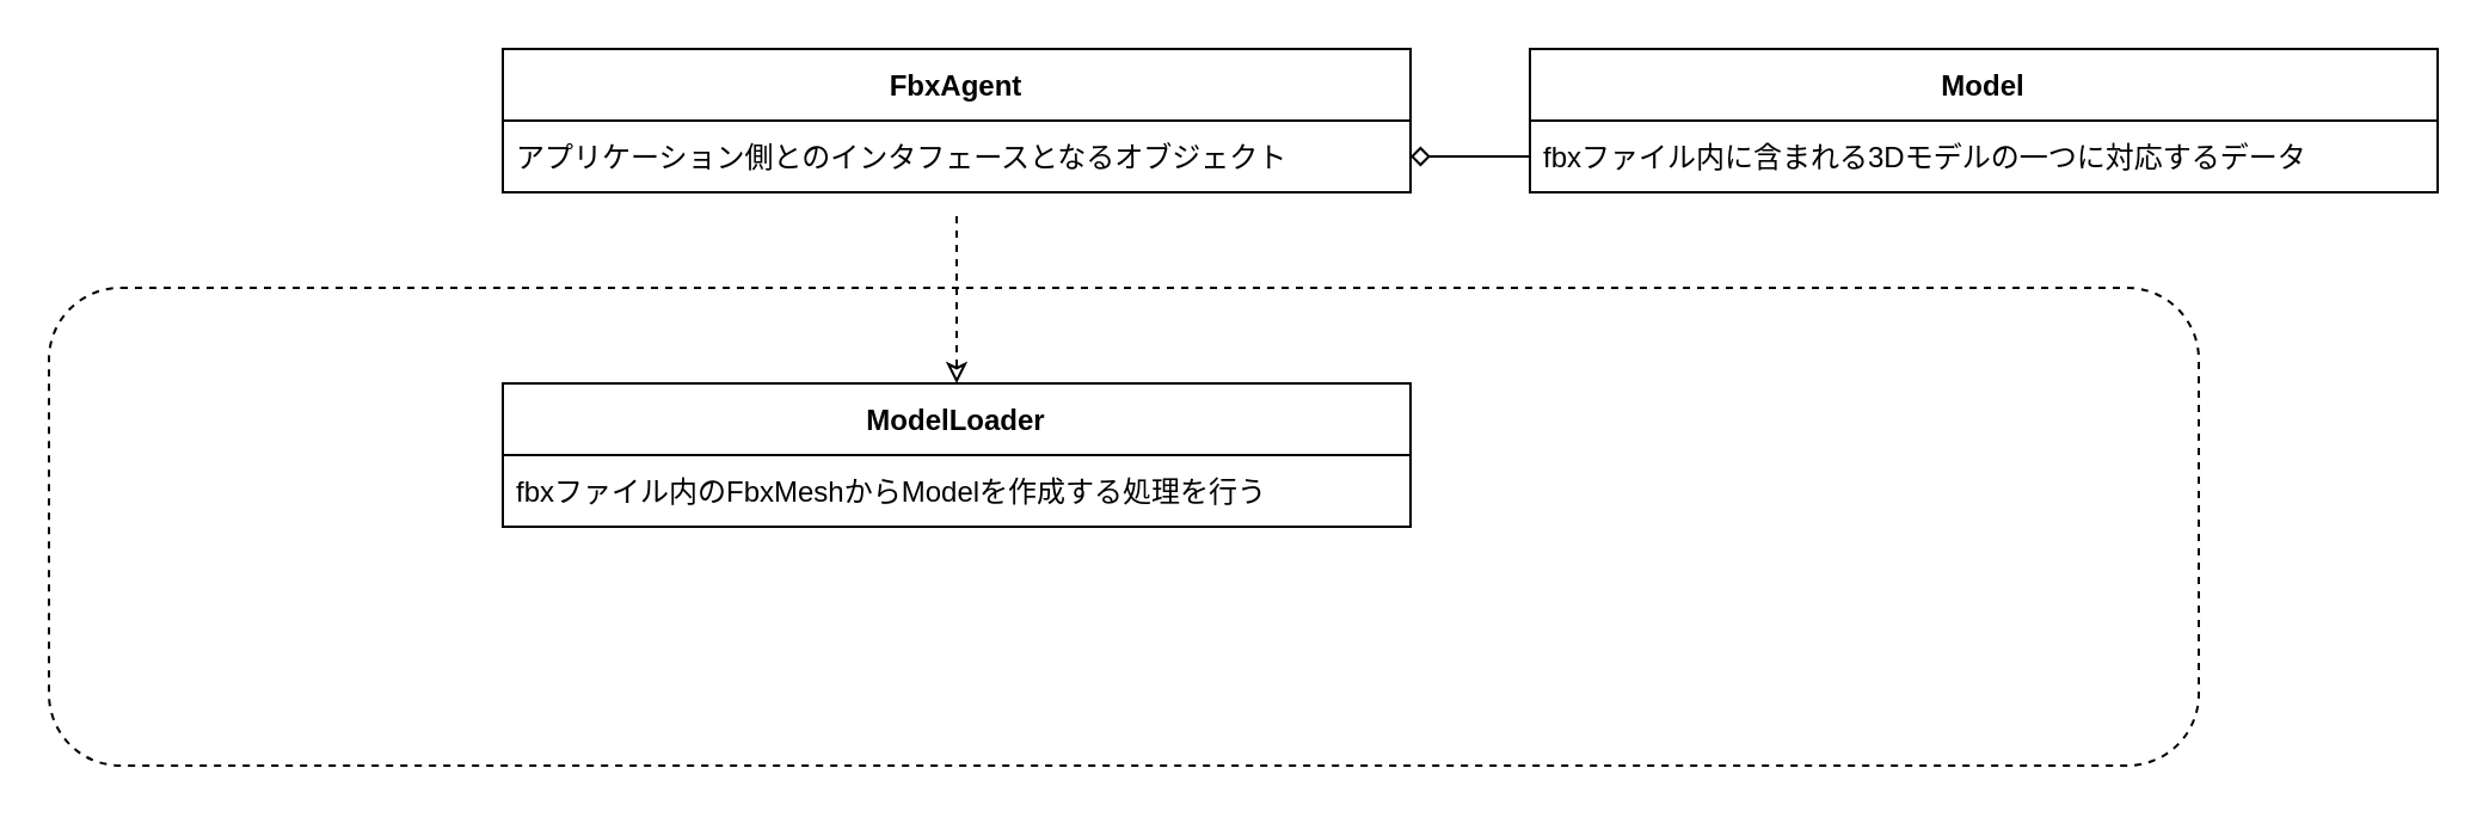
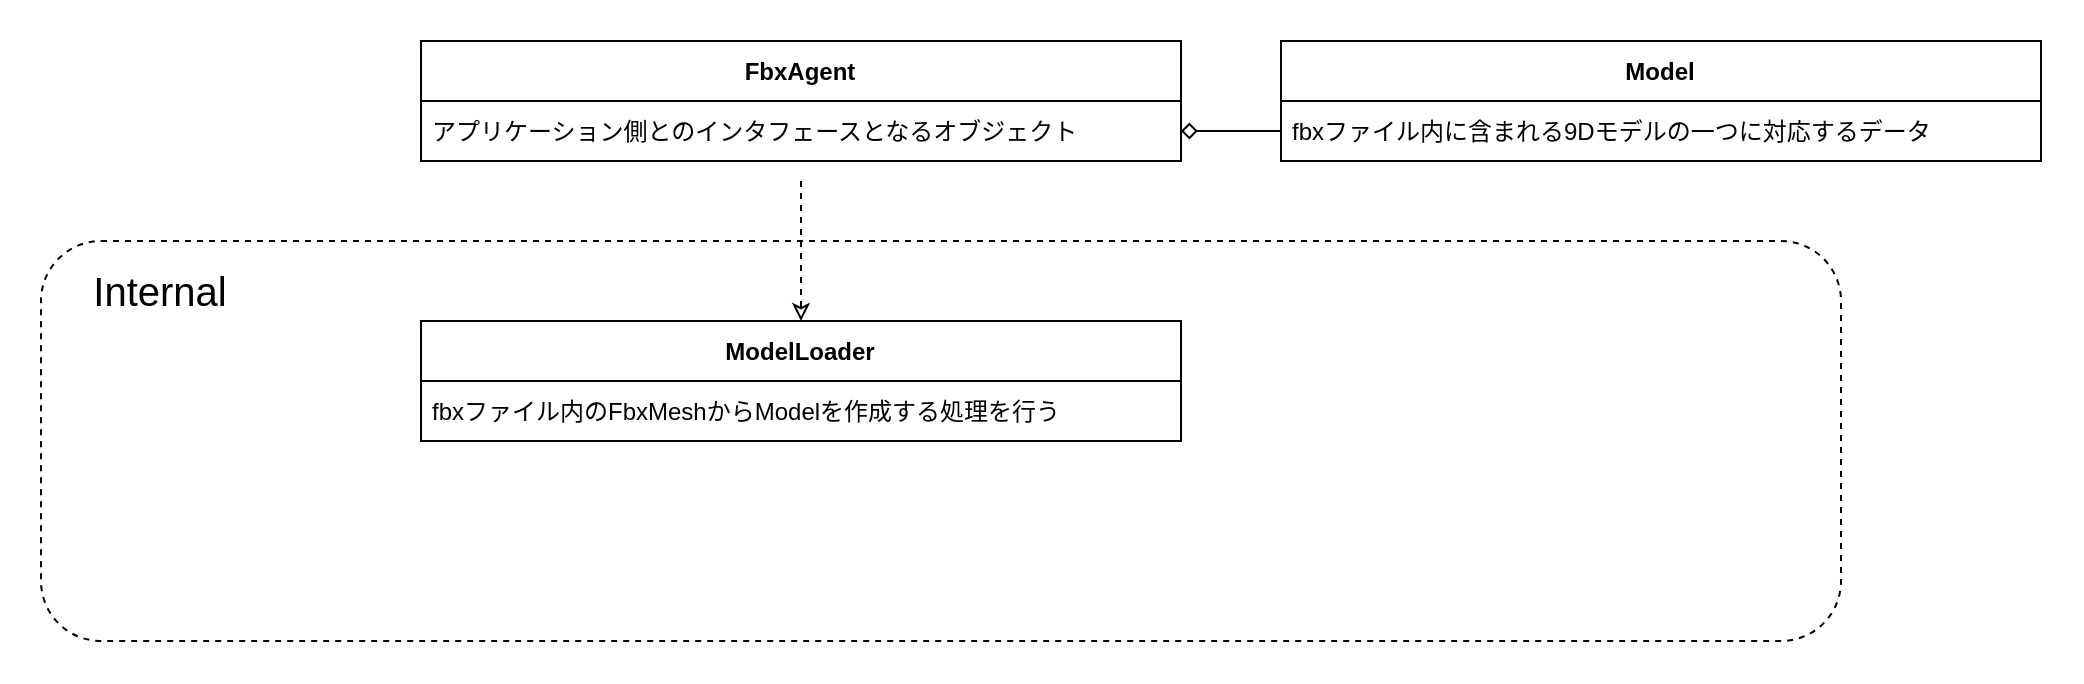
  <mxCell id="0" />
  <mxCell id="1" parent="0" />
  <mxCell id="2" value="" style="rounded=1;whiteSpace=wrap;html=1;fontSize=20;fillColor=none;dashed=1;" vertex="1" parent="1"><mxGeometry x="20" y="120" width="900" height="200" as="geometry" /></mxCell>
  <mxCell id="3" value="FbxAgent" style="swimlane;fontStyle=1;childLayout=stackLayout;horizontal=1;startSize=30;horizontalStack=0;resizeParent=1;resizeParentMax=0;resizeLast=0;collapsible=1;marginBottom=0;" vertex="1" parent="1"><mxGeometry x="210" y="20" width="380" height="60" as="geometry" /></mxCell>
  <mxCell id="4" value="アプリケーション側とのインタフェースとなるオブジェクト" style="text;strokeColor=none;fillColor=none;align=left;verticalAlign=middle;spacingLeft=4;spacingRight=4;overflow=hidden;points=[[0,0.5],[1,0.5]];portConstraint=eastwest;rotatable=0;" vertex="1" parent="3"><mxGeometry y="30" width="380" height="30" as="geometry" /></mxCell>
  <mxCell id="5" value="ModelLoader" style="swimlane;fontStyle=1;childLayout=stackLayout;horizontal=1;startSize=30;horizontalStack=0;resizeParent=1;resizeParentMax=0;resizeLast=0;collapsible=1;marginBottom=0;" vertex="1" parent="1"><mxGeometry x="210" y="160" width="380" height="60" as="geometry" /></mxCell>
  <mxCell id="6" value="fbxファイル内のFbxMeshからModelを作成する処理を行う" style="text;strokeColor=none;fillColor=none;align=left;verticalAlign=middle;spacingLeft=4;spacingRight=4;overflow=hidden;points=[[0,0.5],[1,0.5]];portConstraint=eastwest;rotatable=0;" vertex="1" parent="5"><mxGeometry y="30" width="380" height="30" as="geometry" /></mxCell>
  <mxCell id="7" value="Model" style="swimlane;fontStyle=1;childLayout=stackLayout;horizontal=1;startSize=30;horizontalStack=0;resizeParent=1;resizeParentMax=0;resizeLast=0;collapsible=1;marginBottom=0;" vertex="1" parent="1"><mxGeometry x="640" y="20" width="380" height="60" as="geometry" /></mxCell>
- <mxCell id="8" value="fbxファイル内に含まれる3Dモデルの一つに対応するデータ" style="text;strokeColor=none;fillColor=none;align=left;verticalAlign=middle;spacingLeft=4;spacingRight=4;overflow=hidden;points=[[0,0.5],[1,0.5]];portConstraint=eastwest;rotatable=0;" vertex="1" parent="7"><mxGeometry y="30" width="380" height="30" as="geometry" /></mxCell>
+ <mxCell id="8" value="fbxファイル内に含まれる9Dモデルの一つに対応するデータ" style="text;strokeColor=none;fillColor=none;align=left;verticalAlign=middle;spacingLeft=4;spacingRight=4;overflow=hidden;points=[[0,0.5],[1,0.5]];portConstraint=eastwest;rotatable=0;" vertex="1" parent="7"><mxGeometry y="30" width="380" height="30" as="geometry" /></mxCell>
  <mxCell id="9" value="" style="endArrow=classic;html=1;rounded=0;entryX=0.5;entryY=0;entryDx=0;entryDy=0;exitX=0.5;exitY=1.333;exitDx=0;exitDy=0;exitPerimeter=0;dashed=1;endFill=0;" edge="1" parent="1" source="4" target="5"><mxGeometry width="50" height="50" relative="1" as="geometry"><mxPoint x="390" y="100" as="sourcePoint" /><mxPoint x="650" y="180" as="targetPoint" /></mxGeometry></mxCell>
  <mxCell id="10" value="" style="endArrow=diamond;html=1;rounded=0;fontSize=20;entryX=1;entryY=0.5;entryDx=0;entryDy=0;exitX=0;exitY=0.5;exitDx=0;exitDy=0;endFill=0;" edge="1" parent="1" source="8" target="4"><mxGeometry width="50" height="50" relative="1" as="geometry"><mxPoint x="600" y="220" as="sourcePoint" /><mxPoint x="650" y="170" as="targetPoint" /></mxGeometry></mxCell>
+ <mxCell id="11" value="&lt;font style=&quot;font-size: 20px;&quot;&gt;Internal&lt;/font&gt;" style="text;html=1;strokeColor=none;fillColor=none;align=center;verticalAlign=middle;whiteSpace=wrap;rounded=0;" vertex="1" parent="1"><mxGeometry x="50" y="130" width="60" height="30" as="geometry" /></mxCell>
